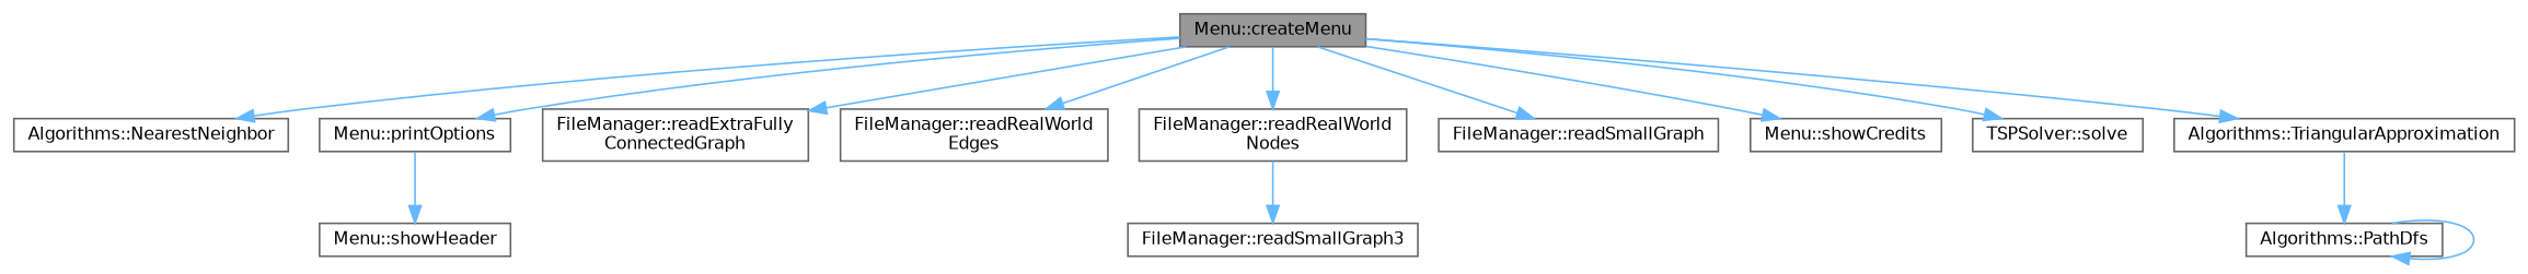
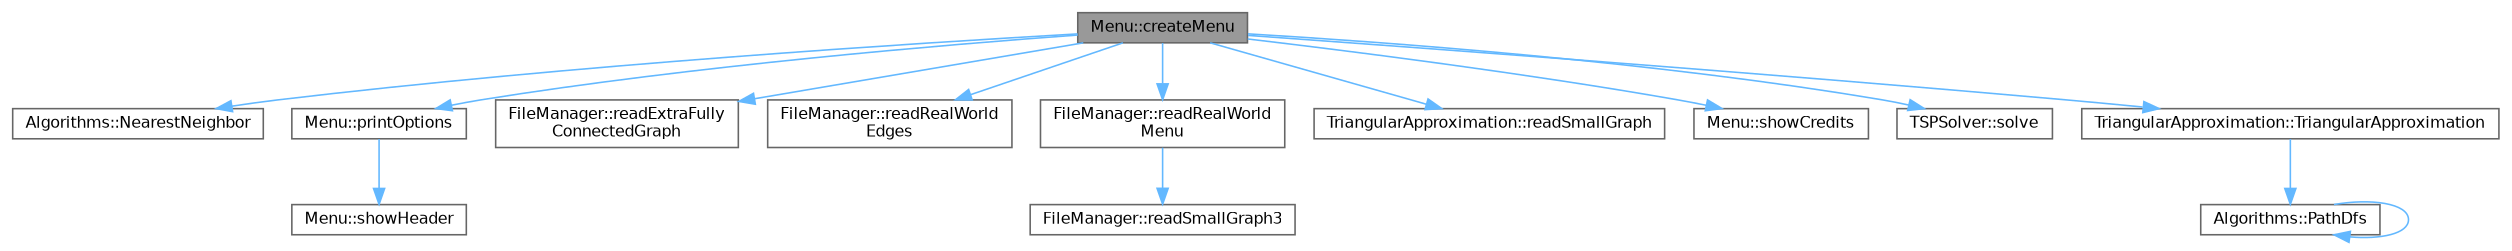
  digraph {
    rankdir=TB
    node [color=grey40 fillcolor=white fontname=Helvetica fontsize=10 shape=box style=filled]
    edge [color=steelblue1 fontname=Helvetica fontsize=10 labelfontname=Helvetica labelfontsize=10 style=solid]
    n1 [color=gray40 fillcolor=grey60 fontcolor=black height=0.2 label="Menu::createMenu" width=0.4]
    n2 [height=0.2 label="Algorithms::NearestNeighbor" width=0.4]
    n3 [height=0.2 label="Menu::printOptions" width=0.4]
    n4 [height=0.2 label="FileManager::readExtraFully\lConnectedGraph" width=0.4]
    n5 [height=0.2 label="FileManager::readRealWorld\lEdges" width=0.4]
-   n6 [height=0.2 label="FileManager::readRealWorld\lNodes" width=0.4]
-   n7 [height=0.2 label="FileManager::readSmallGraph" width=0.4]
+   n6 [height=0.2 label="FileManager::readRealWorld\lMenu" width=0.4]
+   n7 [height=0.2 label="TriangularApproximation::readSmallGraph" width=0.4]
    n8 [height=0.2 label="Menu::showCredits" width=0.4]
    n9 [height=0.2 label="TSPSolver::solve" width=0.4]
-   n10 [height=0.2 label="Algorithms::TriangularApproximation" width=0.4]
+   n10 [height=0.2 label="TriangularApproximation::TriangularApproximation" width=0.4]
    n11 [height=0.2 label="Menu::showHeader" width=0.4]
    n12 [height=0.2 label="FileManager::readSmallGraph3" width=0.4]
    n13 [height=0.2 label="Algorithms::PathDfs" width=0.4]
    n1 -> n2
    n1 -> n3
    n1 -> n4
    n1 -> n5
    n1 -> n6
    n1 -> n7
    n1 -> n8
    n1 -> n9
    n1 -> n10
    n3 -> n11
    n6 -> n12
    n10 -> n13
    n13 -> n13
  }
